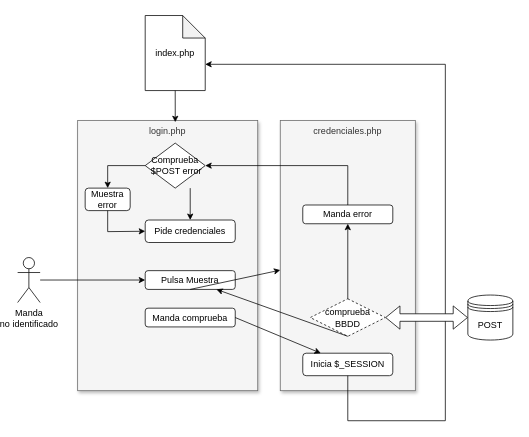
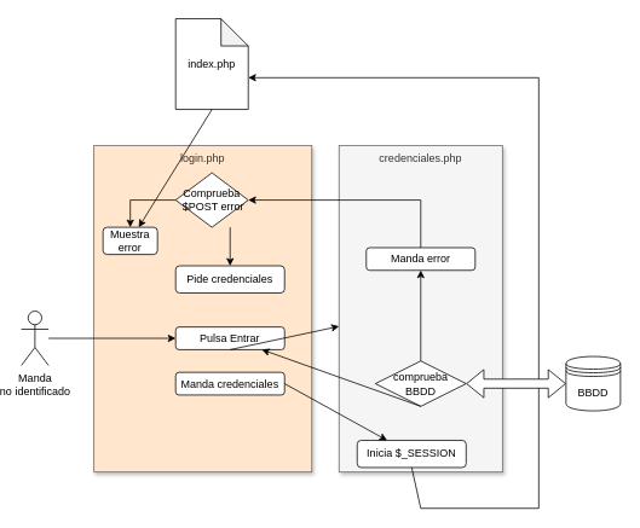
  <mxCell id="0" />
  <mxCell id="1" parent="0" />
  <mxCell id="2" value="credenciales.php" style="rounded=0;whiteSpace=wrap;html=1;verticalAlign=top;fillColor=#f5f5f5;fontColor=#333333;strokeColor=#666666;shadow=1;" vertex="1" parent="1"><mxGeometry x="370" y="160" width="180" height="360" as="geometry" /></mxCell>
  <mxCell id="3" value="Manda&lt;div&gt;no identificado&lt;/div&gt;" style="shape=umlActor;verticalLabelPosition=bottom;verticalAlign=top;html=1;outlineConnect=0;" vertex="1" parent="1"><mxGeometry x="20" y="342.5" width="30" height="60" as="geometry" /></mxCell>
- <mxCell id="4" value="login.php" style="rounded=0;whiteSpace=wrap;html=1;verticalAlign=top;fillColor=#f5f5f5;fontColor=#333333;strokeColor=#666666;shadow=1;" vertex="1" parent="1"><mxGeometry x="100" y="160" width="240" height="360" as="geometry" /></mxCell>
+ <mxCell id="4" value="login.php" style="rounded=0;whiteSpace=wrap;html=1;verticalAlign=top;fillColor=#ffe6cc;fontColor=#333333;strokeColor=#666666;shadow=1;" vertex="1" parent="1"><mxGeometry x="100" y="160" width="240" height="360" as="geometry" /></mxCell>
  <mxCell id="5" value="Pide credenciales" style="rounded=1;whiteSpace=wrap;html=1;" vertex="1" parent="1"><mxGeometry x="190" y="292.5" width="120" height="30" as="geometry" /></mxCell>
- <mxCell id="6" value="comprueba&lt;div&gt;BBDD&lt;/div&gt;" style="rhombus;whiteSpace=wrap;html=1;dashed=1;" vertex="1" parent="1"><mxGeometry x="410" y="397.5" width="100" height="50" as="geometry" /></mxCell>
+ <mxCell id="6" value="comprueba&lt;div&gt;BBDD&lt;/div&gt;" style="rhombus;whiteSpace=wrap;html=1;" vertex="1" parent="1"><mxGeometry x="410" y="397.5" width="100" height="50" as="geometry" /></mxCell>
  <mxCell id="7" value="index.php" style="shape=note;whiteSpace=wrap;html=1;backgroundOutline=1;darkOpacity=0.05;" vertex="1" parent="1"><mxGeometry x="190" width="80" height="100" as="geometry" y="20" /></mxCell>
  <mxCell id="8" value="Comprueba&lt;div&gt;&amp;nbsp;$POST e&lt;span style=&quot;background-color: transparent; color: light-dark(rgb(0, 0, 0), rgb(255, 255, 255));&quot;&gt;rror&lt;/span&gt;&lt;/div&gt;" style="rhombus;whiteSpace=wrap;html=1;" vertex="1" parent="1"><mxGeometry x="190" y="190" width="80" height="60" as="geometry" /></mxCell>
- <mxCell id="9" value="Pulsa Muestra" style="rounded=1;whiteSpace=wrap;html=1;" vertex="1" parent="1"><mxGeometry x="190" y="360" width="120" height="25" as="geometry" /></mxCell>
- <mxCell id="10" value="" style="endArrow=classic;html=1;rounded=0;exitX=0.5;exitY=1;exitDx=0;exitDy=0;exitPerimeter=0;entryX=0.542;entryY=0.006;entryDx=0;entryDy=0;entryPerimeter=0;" edge="1" parent="1" source="7" target="4"><mxGeometry width="50" height="50" relative="1" as="geometry"><mxPoint x="240" y="330" as="sourcePoint" /><mxPoint x="290" y="280" as="targetPoint" /></mxGeometry></mxCell>
+ <mxCell id="9" value="Pulsa Entrar" style="rounded=1;whiteSpace=wrap;html=1;" vertex="1" parent="1"><mxGeometry x="190" y="360" width="120" height="25" as="geometry" /></mxCell>
+ <mxCell id="10" value="" style="endArrow=classic;html=1;rounded=0;exitX=0.5;exitY=1;exitDx=0;exitDy=0;exitPerimeter=0;" edge="1" parent="1" source="7" target="18"><mxGeometry width="50" height="50" relative="1" as="geometry"><mxPoint x="240" y="330" as="sourcePoint" /><mxPoint x="290" y="280" as="targetPoint" /></mxGeometry></mxCell>
  <mxCell id="11" value="" style="endArrow=classic;html=1;rounded=0;entryX=0;entryY=0.5;entryDx=0;entryDy=0;" edge="1" parent="1" source="3" target="9"><mxGeometry width="50" height="50" relative="1" as="geometry"><mxPoint x="240" y="330" as="sourcePoint" /><mxPoint x="290" y="280" as="targetPoint" /></mxGeometry></mxCell>
- <mxCell id="12" value="Manda comprueba" style="rounded=1;whiteSpace=wrap;html=1;" vertex="1" parent="1"><mxGeometry x="190" y="410" width="120" height="25" as="geometry" /></mxCell>
- <mxCell id="13" value="Inicia $_SESSION" style="rounded=1;whiteSpace=wrap;html=1;" vertex="1" parent="1"><mxGeometry x="400" y="470" width="120" height="30" as="geometry" /></mxCell>
+ <mxCell id="12" value="Manda credenciales" style="rounded=1;whiteSpace=wrap;html=1;" vertex="1" parent="1"><mxGeometry x="190" y="410" width="120" height="25" as="geometry" /></mxCell>
+ <mxCell id="13" value="Inicia $_SESSION" style="rounded=1;whiteSpace=wrap;html=1;" vertex="1" parent="1"><mxGeometry x="390" y="485" width="120" height="30" as="geometry" /></mxCell>
  <mxCell id="14" value="Manda error" style="rounded=1;whiteSpace=wrap;html=1;" vertex="1" parent="1"><mxGeometry x="400" y="272.5" width="120" height="25" as="geometry" /></mxCell>
  <mxCell id="15" value="" style="endArrow=classic;html=1;rounded=0;entryX=0.5;entryY=1;entryDx=0;entryDy=0;exitX=0.5;exitY=0;exitDx=0;exitDy=0;" edge="1" parent="1" source="6" target="14"><mxGeometry width="50" height="50" relative="1" as="geometry"><mxPoint x="240" y="330" as="sourcePoint" /><mxPoint x="290" y="280" as="targetPoint" /></mxGeometry></mxCell>
  <mxCell id="16" value="" style="endArrow=classic;html=1;rounded=0;exitX=0.5;exitY=0;exitDx=0;exitDy=0;entryX=1;entryY=0.5;entryDx=0;entryDy=0;" edge="1" parent="1" source="14" target="8"><mxGeometry width="50" height="50" relative="1" as="geometry"><mxPoint x="240" y="330" as="sourcePoint" /><mxPoint x="290" y="280" as="targetPoint" /><Array as="points"><mxPoint x="460" y="220" /></Array></mxGeometry></mxCell>
  <mxCell id="17" value="" style="endArrow=classic;html=1;rounded=0;exitX=0.625;exitY=0.25;exitDx=0;exitDy=0;exitPerimeter=0;entryX=0.5;entryY=0;entryDx=0;entryDy=0;" edge="1" parent="1" source="4" target="5"><mxGeometry width="50" height="50" relative="1" as="geometry"><mxPoint x="660" y="360" as="sourcePoint" /><mxPoint x="700" y="320" as="targetPoint" /></mxGeometry></mxCell>
  <mxCell id="18" value="Muestra&lt;div&gt;error&lt;/div&gt;" style="rounded=1;whiteSpace=wrap;html=1;" vertex="1" parent="1"><mxGeometry x="110" y="250" width="60" height="30" as="geometry" /></mxCell>
  <mxCell id="19" value="" style="endArrow=classic;html=1;rounded=0;exitX=0.5;exitY=1;exitDx=0;exitDy=0;" edge="1" parent="1" source="9" target="2"><mxGeometry width="50" height="50" relative="1" as="geometry"><mxPoint x="240" y="330" as="sourcePoint" /><mxPoint x="290" y="280" as="targetPoint" /></mxGeometry></mxCell>
  <mxCell id="20" value="" style="endArrow=classic;html=1;rounded=0;exitX=1;exitY=0.5;exitDx=0;exitDy=0;" edge="1" parent="1" source="12" target="13"><mxGeometry width="50" height="50" relative="1" as="geometry"><mxPoint x="240" y="330" as="sourcePoint" /><mxPoint x="290" y="280" as="targetPoint" /></mxGeometry></mxCell>
  <mxCell id="21" value="" style="endArrow=classic;html=1;rounded=0;exitX=0.5;exitY=1;exitDx=0;exitDy=0;" edge="1" parent="1" source="6" target="9"><mxGeometry width="50" height="50" relative="1" as="geometry"><mxPoint x="240" y="330" as="sourcePoint" /><mxPoint x="290" y="280" as="targetPoint" /></mxGeometry></mxCell>
  <mxCell id="22" value="" style="endArrow=classic;html=1;rounded=0;exitX=0;exitY=0.5;exitDx=0;exitDy=0;entryX=0.5;entryY=0;entryDx=0;entryDy=0;" edge="1" parent="1" source="8" target="18"><mxGeometry width="50" height="50" relative="1" as="geometry"><mxPoint x="240" y="330" as="sourcePoint" /><mxPoint x="290" y="280" as="targetPoint" /><Array as="points"><mxPoint x="140" y="220" /></Array></mxGeometry></mxCell>
- <mxCell id="23" value="" style="endArrow=classic;html=1;rounded=0;exitX=0.5;exitY=1;exitDx=0;exitDy=0;entryX=0;entryY=0.5;entryDx=0;entryDy=0;" edge="1" parent="1" source="18" target="5"><mxGeometry width="50" height="50" relative="1" as="geometry"><mxPoint x="240" y="330" as="sourcePoint" /><mxPoint x="290" y="280" as="targetPoint" /><Array as="points"><mxPoint x="140" y="308" /></Array></mxGeometry></mxCell>
  <mxCell id="24" value="" style="endArrow=classic;html=1;rounded=0;exitX=0.5;exitY=1;exitDx=0;exitDy=0;entryX=0;entryY=0;entryDx=80;entryDy=65;entryPerimeter=0;" edge="1" parent="1" source="13" target="7"><mxGeometry width="50" height="50" relative="1" as="geometry"><mxPoint x="240" y="330" as="sourcePoint" /><mxPoint x="290" y="280" as="targetPoint" /><Array as="points"><mxPoint x="460" y="560" /><mxPoint x="590" y="560" /><mxPoint x="590" y="85" /></Array></mxGeometry></mxCell>
- <mxCell id="25" value="POST" style="shape=datastore;whiteSpace=wrap;html=1;" vertex="1" parent="1"><mxGeometry x="620" y="392.5" width="60" height="60" as="geometry" /></mxCell>
+ <mxCell id="25" value="BBDD" style="shape=datastore;whiteSpace=wrap;html=1;" vertex="1" parent="1"><mxGeometry x="620" y="392.5" width="60" height="60" as="geometry" /></mxCell>
  <mxCell id="26" value="" style="shape=flexArrow;endArrow=classic;startArrow=classic;html=1;rounded=0;entryX=0;entryY=0.5;entryDx=0;entryDy=0;exitX=1;exitY=0.5;exitDx=0;exitDy=0;fillColor=default;" edge="1" parent="1" source="6" target="25"><mxGeometry width="100" height="100" relative="1" as="geometry"><mxPoint x="210" y="360" as="sourcePoint" /><mxPoint x="310" y="260" as="targetPoint" /></mxGeometry></mxCell>
